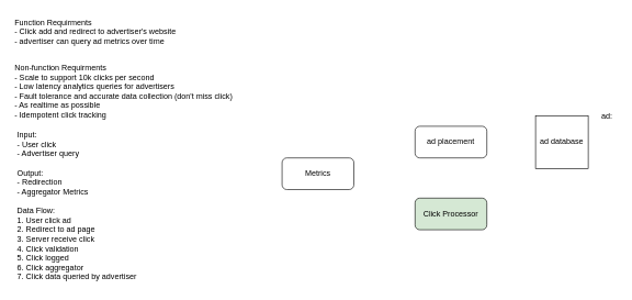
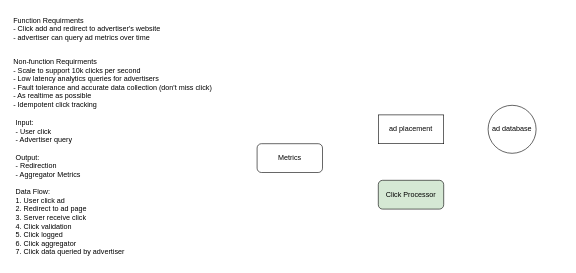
  <mxCell id="0" />
  <mxCell id="1" parent="0" />
  <mxCell id="2" value="Function Requirments&lt;div&gt;- Click add and redirect to advertiser's website&lt;/div&gt;&lt;div&gt;- advertiser can query ad metrics over time&lt;/div&gt;" style="text;html=1;align=left;verticalAlign=middle;resizable=0;points=[];autosize=1;strokeColor=none;fillColor=none;" vertex="1" parent="1"><mxGeometry x="20" y="20" width="263" height="55" as="geometry" /></mxCell>
  <mxCell id="3" value="Non-function Requirments&lt;div&gt;- Scale to support 10k clicks per second&lt;/div&gt;&lt;div&gt;- Low latency analytics queries for advertisers&lt;/div&gt;&lt;div&gt;- Fault tolerance and accurate data collection (don't miss click)&lt;/div&gt;&lt;div&gt;- As realtime as possible&lt;/div&gt;&lt;div&gt;- Idempotent click tracking&lt;/div&gt;" style="text;html=1;align=left;verticalAlign=middle;resizable=0;points=[];autosize=1;strokeColor=none;fillColor=none;" vertex="1" parent="1"><mxGeometry x="20" y="89" width="349" height="98" as="geometry" /></mxCell>
  <mxCell id="4" value="&lt;div&gt;Input:&lt;/div&gt;&lt;div&gt;- User click&lt;/div&gt;&lt;div&gt;- Advertiser query&lt;/div&gt;&lt;div&gt;&lt;br&gt;&lt;/div&gt;&lt;div&gt;Output:&lt;/div&gt;&lt;div&gt;- Redirection&lt;/div&gt;&lt;div&gt;- Aggregator Metrics&lt;/div&gt;&lt;div&gt;&lt;br&gt;&lt;/div&gt;&lt;div&gt;Data Flow:&lt;/div&gt;&lt;div&gt;1. User click ad&lt;/div&gt;&lt;div&gt;2. Redirect to ad page&lt;/div&gt;&lt;div&gt;3. Server receive click&lt;/div&gt;&lt;div&gt;4. Click validation&lt;/div&gt;&lt;div&gt;5. Click logged&lt;/div&gt;&lt;div&gt;6. Click aggregator&lt;span style=&quot;white-space: pre;&quot;&gt;&#09;&lt;/span&gt;&lt;/div&gt;&lt;div&gt;7. Click data queried by advertiser&lt;/div&gt;" style="text;html=1;align=left;verticalAlign=middle;resizable=0;points=[];autosize=1;strokeColor=none;fillColor=none;" vertex="1" parent="1"><mxGeometry x="24" y="191" width="199" height="242" as="geometry" /></mxCell>
  <mxCell id="5" value="Metrics" style="rounded=1;whiteSpace=wrap;html=1;" vertex="1" parent="1"><mxGeometry x="428" y="239" width="109" height="48" as="geometry" /></mxCell>
  <mxCell id="6" value="Click Processor" style="rounded=1;whiteSpace=wrap;html=1;fillColor=#d5e8d4;" vertex="1" parent="1"><mxGeometry x="630" y="300" width="109" height="48" as="geometry" /></mxCell>
- <mxCell id="7" value="ad placement" style="rounded=1;whiteSpace=wrap;html=1;" vertex="1" parent="1"><mxGeometry x="630" y="191" width="109" height="48" as="geometry" /></mxCell>
- <mxCell id="8" value="ad database" style="whiteSpace=wrap;html=1;aspect=fixed;rounded=0;" vertex="1" parent="1"><mxGeometry x="813" y="175" width="80" height="80" as="geometry" /></mxCell>
- <mxCell id="9" value="ad:&lt;div&gt;&lt;br&gt;&lt;/div&gt;" style="text;html=1;align=center;verticalAlign=middle;resizable=0;points=[];autosize=1;strokeColor=none;fillColor=none;" vertex="1" parent="1"><mxGeometry x="903" y="162" width="35" height="41" as="geometry" /></mxCell>
+ <mxCell id="7" value="ad placement" style="whiteSpace=wrap;html=1;rounded=0;" vertex="1" parent="1"><mxGeometry x="630" y="191" width="109" height="48" as="geometry" /></mxCell>
+ <mxCell id="8" value="ad database" style="ellipse;whiteSpace=wrap;html=1;aspect=fixed;" vertex="1" parent="1"><mxGeometry x="813" y="175" width="80" height="80" as="geometry" /></mxCell>
